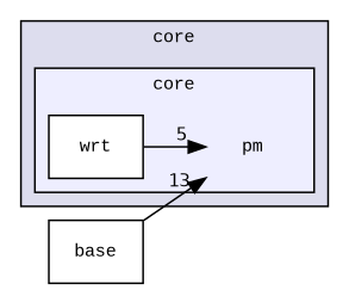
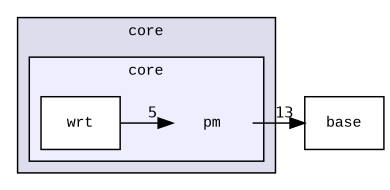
  digraph {
    compound=true
    fontname="Liberation Mono"
    rankdir=LR
    node [fontname="Liberation Mono" fontsize=10 shape=box]
    edge [fontname="Liberation Mono" labeldistance=1.5 labelfontname=Helvetica labelfontsize=10]
    n1 [label=pm shape=plaintext]
    n2 [color=black fillcolor=white label=wrt style=filled]
    n3 [label=base]
    subgraph cluster_1 {
      bgcolor="#ddddee"
      fontsize=10
      label=core
      pencolor=black
      subgraph cluster_2 {
        bgcolor="#eeeeff"
        fontsize=10
        label=core
        pencolor=black
        n1
        n2
      }
    }
-   n3 -> n1 [headlabel=13]
+   n1 -> n3 [headlabel=13]
    n2 -> n1 [headlabel=5]
  }
